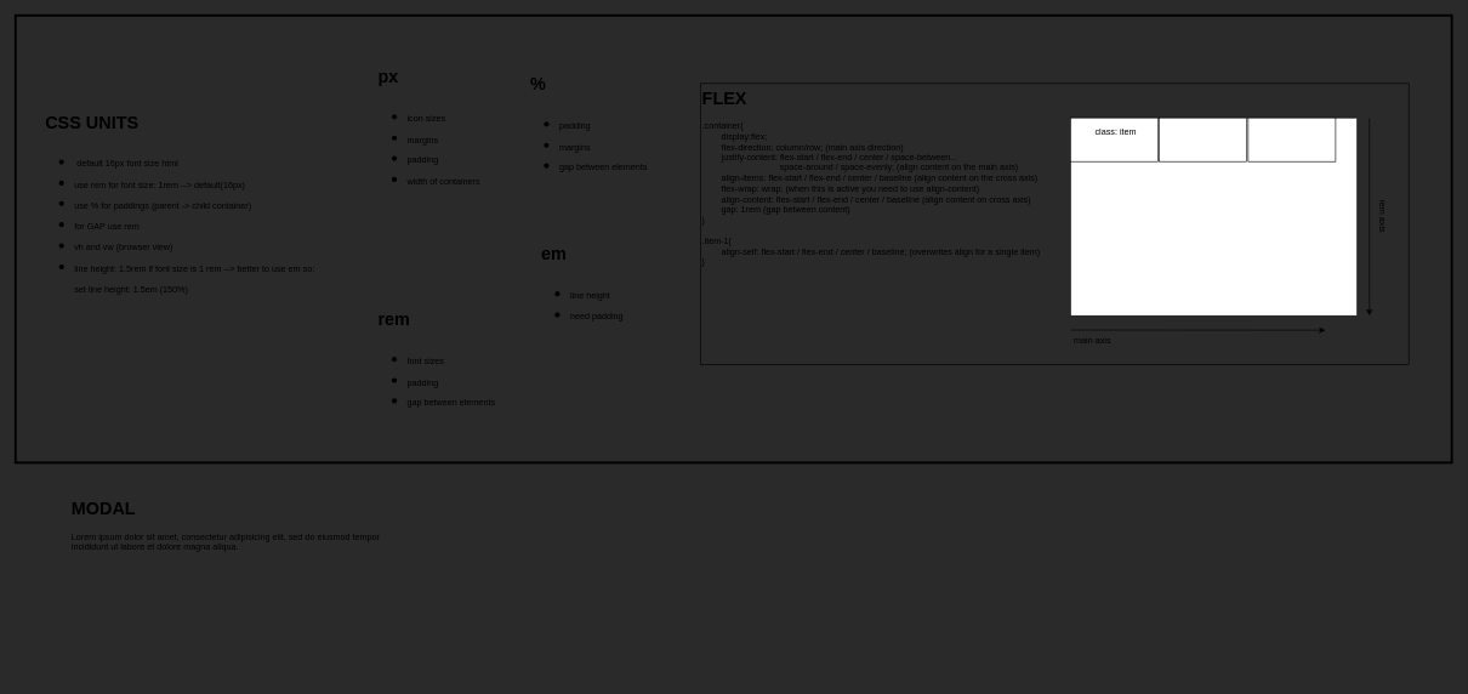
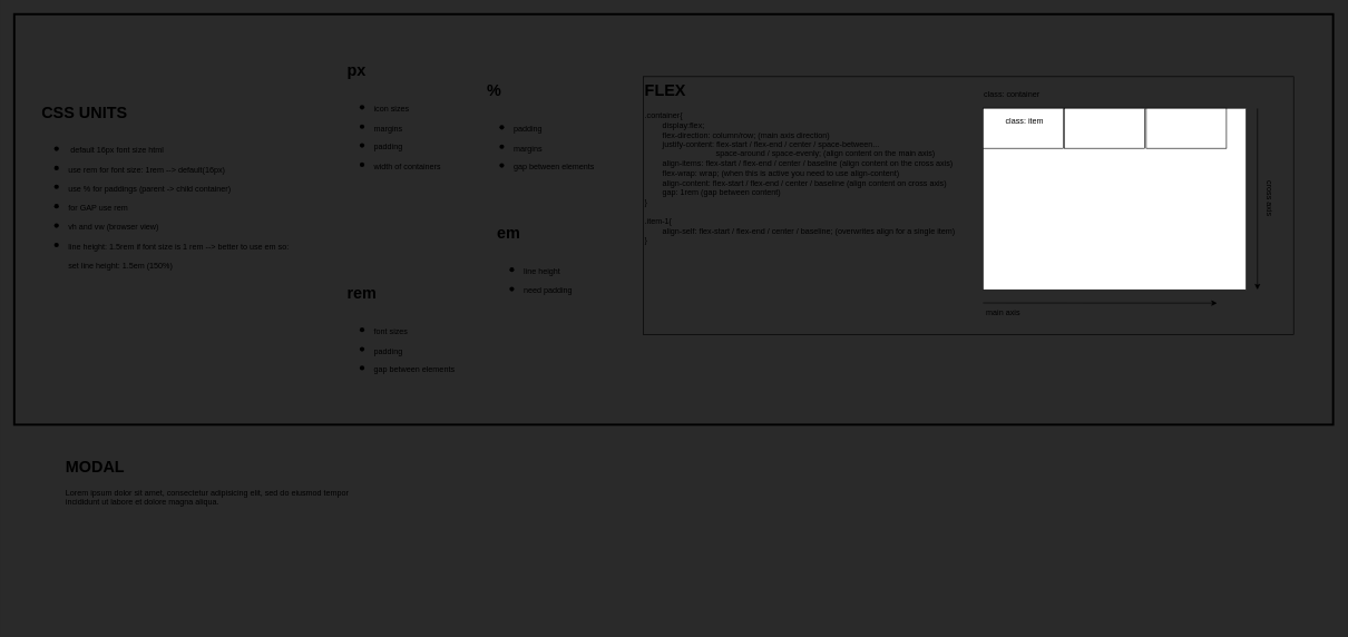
  <mxCell id="0" />
  <mxCell id="1" parent="0" />
  <mxCell id="2" value="" style="rounded=0;whiteSpace=wrap;html=1;fillColor=none;strokeWidth=3.15;" vertex="1" parent="1"><mxGeometry x="20.82" y="20.69" width="1972.43" height="614.18" as="geometry" /></mxCell>
  <mxCell id="3" value="&lt;h1 style=&quot;margin-top: 0px;&quot;&gt;CSS UNITS&lt;/h1&gt;&lt;h1 style=&quot;margin-top: 0px;&quot;&gt;&lt;ul&gt;&lt;li&gt;&lt;span style=&quot;font-size: 12px; font-weight: 400;&quot;&gt;&amp;nbsp;default 16px font size html&lt;/span&gt;&lt;/li&gt;&lt;li&gt;&lt;span style=&quot;font-size: 12px; font-weight: 400;&quot;&gt;use rem for font size: 1rem --&amp;gt; default(16px)&lt;/span&gt;&lt;/li&gt;&lt;li&gt;&lt;span style=&quot;font-size: 12px; font-weight: 400;&quot;&gt;use % for paddings (parent -&amp;gt; child container)&lt;/span&gt;&lt;/li&gt;&lt;li&gt;&lt;span style=&quot;font-size: 12px; font-weight: 400;&quot;&gt;for GAP use rem&lt;/span&gt;&lt;/li&gt;&lt;li&gt;&lt;span style=&quot;font-size: 12px; font-weight: 400;&quot;&gt;vh and vw (browser view)&lt;/span&gt;&lt;/li&gt;&lt;li&gt;&lt;span style=&quot;font-size: 12px; font-weight: 400;&quot;&gt;line height: 1.5rem if font size is 1 rem --&amp;gt; better to use em so:&lt;br&gt;set line height: 1.5em (150%)&lt;/span&gt;&lt;/li&gt;&lt;/ul&gt;&lt;/h1&gt;" style="text;html=1;whiteSpace=wrap;overflow=hidden;rounded=0;strokeColor=none;strokeWidth=1.968;" vertex="1" parent="1"><mxGeometry x="60.19" y="146.68" width="397.63" height="314.96" as="geometry" /></mxCell>
  <mxCell id="4" value="&lt;h1 style=&quot;margin-top: 0px;&quot;&gt;&lt;span style=&quot;background-color: initial;&quot;&gt;px&lt;/span&gt;&lt;/h1&gt;&lt;h1 style=&quot;margin-top: 0px;&quot;&gt;&lt;ul&gt;&lt;li&gt;&lt;span style=&quot;font-size: 12px; font-weight: 400;&quot;&gt;icon sizes&lt;/span&gt;&lt;/li&gt;&lt;li&gt;&lt;span style=&quot;font-size: 12px; font-weight: 400;&quot;&gt;margins&lt;/span&gt;&lt;/li&gt;&lt;li&gt;&lt;span style=&quot;font-size: 12px; font-weight: 400;&quot;&gt;padding&lt;/span&gt;&lt;/li&gt;&lt;li&gt;&lt;span style=&quot;font-size: 12px; font-weight: 400;&quot;&gt;width of containers&lt;/span&gt;&lt;/li&gt;&lt;/ul&gt;&lt;/h1&gt;" style="text;html=1;whiteSpace=wrap;overflow=hidden;rounded=0;" vertex="1" parent="1"><mxGeometry x="516.88" y="85.18" width="200.79" height="208.66" as="geometry" /></mxCell>
- <mxCell id="5" value="&lt;h1 style=&quot;margin-top: 0px;&quot;&gt;%&lt;/h1&gt;&lt;h1 style=&quot;margin-top: 0px;&quot;&gt;&lt;ul&gt;&lt;li&gt;&lt;span style=&quot;font-size: 12px; font-weight: 400;&quot;&gt;padding&lt;/span&gt;&lt;/li&gt;&lt;li&gt;&lt;span style=&quot;font-size: 12px; font-weight: 400;&quot;&gt;margins&lt;/span&gt;&lt;/li&gt;&lt;li&gt;&lt;span style=&quot;font-size: 12px; font-weight: 400;&quot;&gt;gap between elements&lt;/span&gt;&lt;/li&gt;&lt;/ul&gt;&lt;/h1&gt;" style="text;html=1;whiteSpace=wrap;overflow=hidden;rounded=0;" vertex="1" parent="1"><mxGeometry x="725.54" y="95.18" width="196.85" height="173.22" as="geometry" /></mxCell>
+ <mxCell id="5" value="&lt;h1 style=&quot;margin-top: 0px;&quot;&gt;%&lt;/h1&gt;&lt;h1 style=&quot;margin-top: 0px;&quot;&gt;&lt;ul&gt;&lt;li&gt;&lt;span style=&quot;font-size: 12px; font-weight: 400;&quot;&gt;padding&lt;/span&gt;&lt;/li&gt;&lt;li&gt;&lt;span style=&quot;font-size: 12px; font-weight: 400;&quot;&gt;margins&lt;/span&gt;&lt;/li&gt;&lt;li&gt;&lt;span style=&quot;font-size: 12px; font-weight: 400;&quot;&gt;gap between elements&lt;/span&gt;&lt;/li&gt;&lt;/ul&gt;&lt;/h1&gt;" style="text;html=1;whiteSpace=wrap;overflow=hidden;rounded=0;" vertex="1" parent="1"><mxGeometry x="725.54" y="115.18" width="196.85" height="173.22" as="geometry" /></mxCell>
  <mxCell id="6" value="&lt;h1 style=&quot;margin-top: 0px;&quot;&gt;rem&lt;/h1&gt;&lt;h1 style=&quot;margin-top: 0px;&quot;&gt;&lt;ul&gt;&lt;li&gt;&lt;span style=&quot;font-size: 12px; font-weight: 400;&quot;&gt;font sizes&lt;/span&gt;&lt;/li&gt;&lt;li&gt;&lt;span style=&quot;font-size: 12px; font-weight: 400;&quot;&gt;padding&lt;/span&gt;&lt;/li&gt;&lt;li&gt;&lt;span style=&quot;font-size: 12px; font-weight: 400;&quot;&gt;gap between elements&lt;/span&gt;&lt;/li&gt;&lt;/ul&gt;&lt;/h1&gt;" style="text;html=1;whiteSpace=wrap;overflow=hidden;rounded=0;" vertex="1" parent="1"><mxGeometry x="516.877" y="417.777" width="196.85" height="173.22" as="geometry" /></mxCell>
  <mxCell id="7" value="&lt;h1 style=&quot;margin-top: 0px;&quot;&gt;em&lt;/h1&gt;&lt;h1 style=&quot;margin-top: 0px;&quot;&gt;&lt;ul&gt;&lt;li&gt;&lt;span style=&quot;font-size: 12px; font-weight: 400;&quot;&gt;line height&lt;/span&gt;&lt;/li&gt;&lt;li&gt;&lt;span style=&quot;font-size: 12px; font-weight: 400;&quot;&gt;need padding&lt;/span&gt;&lt;/li&gt;&lt;/ul&gt;&lt;/h1&gt;" style="text;html=1;whiteSpace=wrap;overflow=hidden;rounded=0;" vertex="1" parent="1"><mxGeometry x="741.294" y="327.774" width="196.85" height="173.22" as="geometry" /></mxCell>
  <mxCell id="8" value="&lt;h1 style=&quot;margin-top: 0px;&quot;&gt;FLEX&lt;/h1&gt;&lt;div&gt;.container{&lt;/div&gt;&lt;div&gt;&lt;span style=&quot;white-space: pre;&quot;&gt;&#09;&lt;/span&gt;display:flex;&lt;br&gt;&lt;/div&gt;&lt;div&gt;&lt;span style=&quot;white-space: pre;&quot;&gt;&#09;&lt;/span&gt;flex-direction: column/row; (main axis direction)&lt;br&gt;&lt;/div&gt;&lt;div&gt;&lt;span style=&quot;white-space: pre;&quot;&gt;&#09;&lt;/span&gt;justify-content: flex-start / flex-end / center / space-between...&lt;br&gt;&lt;/div&gt;&lt;div&gt;&lt;span style=&quot;white-space: pre;&quot;&gt;&#09;&lt;/span&gt;&lt;span style=&quot;white-space: pre;&quot;&gt;&#09;&lt;/span&gt;&lt;span style=&quot;white-space: pre;&quot;&gt;&#09;&lt;/span&gt;&lt;span style=&quot;white-space: pre;&quot;&gt;&#09;&lt;/span&gt;space-around / space-evenly; (align content on the main axis)&lt;br&gt;&lt;/div&gt;&lt;div&gt;&lt;span style=&quot;white-space: pre;&quot;&gt;&#09;&lt;/span&gt;align-items: flex-start / flex-end / center / baseline (align content on the cross axis)&lt;br&gt;&lt;/div&gt;&lt;div&gt;&lt;span style=&quot;white-space: pre;&quot;&gt;&#09;&lt;/span&gt;flex-wrap: wrap; (when this is active you need to use align-content)&lt;br&gt;&lt;/div&gt;&lt;div&gt;&lt;span style=&quot;white-space: pre;&quot;&gt;&#09;&lt;/span&gt;align-content:&amp;nbsp;&lt;span style=&quot;background-color: initial;&quot;&gt;flex-start / flex-end / center / baseline (align content on cross axis)&lt;/span&gt;&lt;br&gt;&lt;/div&gt;&lt;div&gt;&lt;span style=&quot;background-color: initial;&quot;&gt;&lt;span style=&quot;white-space: pre;&quot;&gt;&#09;&lt;/span&gt;gap: 1rem (gap between content)&lt;/span&gt;&lt;/div&gt;&lt;div&gt;}&lt;/div&gt;&lt;div&gt;&lt;br&gt;&lt;/div&gt;&lt;div&gt;.item-1{&lt;/div&gt;&lt;div&gt;&lt;span style=&quot;white-space: pre;&quot;&gt;&#09;&lt;/span&gt;align-self: flex-start / flex-end / center / baseline; (overwrites align for a single item)&lt;/div&gt;&lt;div&gt;}&lt;/div&gt;" style="text;html=1;whiteSpace=wrap;overflow=hidden;rounded=0;labelBorderColor=none;strokeColor=default;" vertex="1" parent="1"><mxGeometry x="961.76" y="114.16" width="972.44" height="385.83" as="geometry" /></mxCell>
  <mxCell id="9" value="" style="rounded=0;whiteSpace=wrap;html=1;glass=0;fillColor=#FFFFFF;" vertex="1" parent="1"><mxGeometry x="1469.64" y="161.4" width="393.7" height="271.65" as="geometry" /></mxCell>
+ <mxCell id="10" value="class: container" style="text;html=1;align=center;verticalAlign=middle;whiteSpace=wrap;rounded=0;" vertex="1" parent="1"><mxGeometry x="1461.76" y="125.97" width="102.36" height="30" as="geometry" /></mxCell>
  <mxCell id="11" value="" style="endArrow=classic;html=1;rounded=0;entryX=0.847;entryY=0.786;entryDx=0;entryDy=0;entryPerimeter=0;" edge="1" parent="1"><mxGeometry width="50" height="50" relative="1" as="geometry"><mxPoint x="1469.64" y="452.74" as="sourcePoint" /><mxPoint x="1819.679" y="452.948" as="targetPoint" /></mxGeometry></mxCell>
  <mxCell id="12" value="main axis" style="text;html=1;align=center;verticalAlign=middle;whiteSpace=wrap;rounded=0;" vertex="1" parent="1"><mxGeometry x="1469.64" y="452.74" width="60" height="30" as="geometry" /></mxCell>
  <mxCell id="13" value="" style="rounded=0;whiteSpace=wrap;html=1;" vertex="1" parent="1"><mxGeometry x="1469.64" y="161.4" width="120" height="60" as="geometry" /></mxCell>
  <mxCell id="14" value="" style="rounded=0;whiteSpace=wrap;html=1;" vertex="1" parent="1"><mxGeometry x="1591.687" y="161.397" width="120" height="60" as="geometry" /></mxCell>
  <mxCell id="15" value="" style="rounded=0;whiteSpace=wrap;html=1;" vertex="1" parent="1"><mxGeometry x="1713.734" y="161.404" width="120" height="60" as="geometry" /></mxCell>
  <mxCell id="16" value="" style="endArrow=classic;html=1;rounded=0;" edge="1" parent="1"><mxGeometry width="50" height="50" relative="1" as="geometry"><mxPoint x="1880.09" y="161.79" as="sourcePoint" /><mxPoint x="1880.09" y="432.79" as="targetPoint" /></mxGeometry></mxCell>
- <mxCell id="17" value="rem axis" style="text;html=1;align=center;verticalAlign=middle;whiteSpace=wrap;rounded=0;horizontal=1;textDirection=vertical-rl;" vertex="1" parent="1"><mxGeometry x="1887.96" y="161.41" width="19.69" height="271.65" as="geometry" /></mxCell>
+ <mxCell id="17" value="cross axis" style="text;html=1;align=center;verticalAlign=middle;whiteSpace=wrap;rounded=0;horizontal=1;textDirection=vertical-rl;" vertex="1" parent="1"><mxGeometry x="1887.96" y="161.41" width="19.69" height="271.65" as="geometry" /></mxCell>
  <mxCell id="18" value="class: item" style="text;html=1;align=center;verticalAlign=middle;whiteSpace=wrap;rounded=0;" vertex="1" parent="1"><mxGeometry x="1502.2" y="166.4" width="60" height="30" as="geometry" /></mxCell>
  <mxCell id="19" style="edgeStyle=orthogonalEdgeStyle;rounded=0;orthogonalLoop=1;jettySize=auto;html=1;exitX=0.5;exitY=1;exitDx=0;exitDy=0;" edge="1" parent="1" source="8" target="8"><mxGeometry relative="1" as="geometry" /></mxCell>
  <mxCell id="20" value="&lt;h1 style=&quot;margin-top: 0px;&quot;&gt;MODAL&lt;/h1&gt;&lt;p&gt;Lorem ipsum dolor sit amet, consectetur adipisicing elit, sed do eiusmod tempor incididunt ut labore et dolore magna aliqua.&lt;/p&gt;" style="text;html=1;whiteSpace=wrap;overflow=hidden;rounded=0;" vertex="1" parent="1"><mxGeometry x="95.62" y="678.17" width="452.76" height="251.97" as="geometry" /></mxCell>
